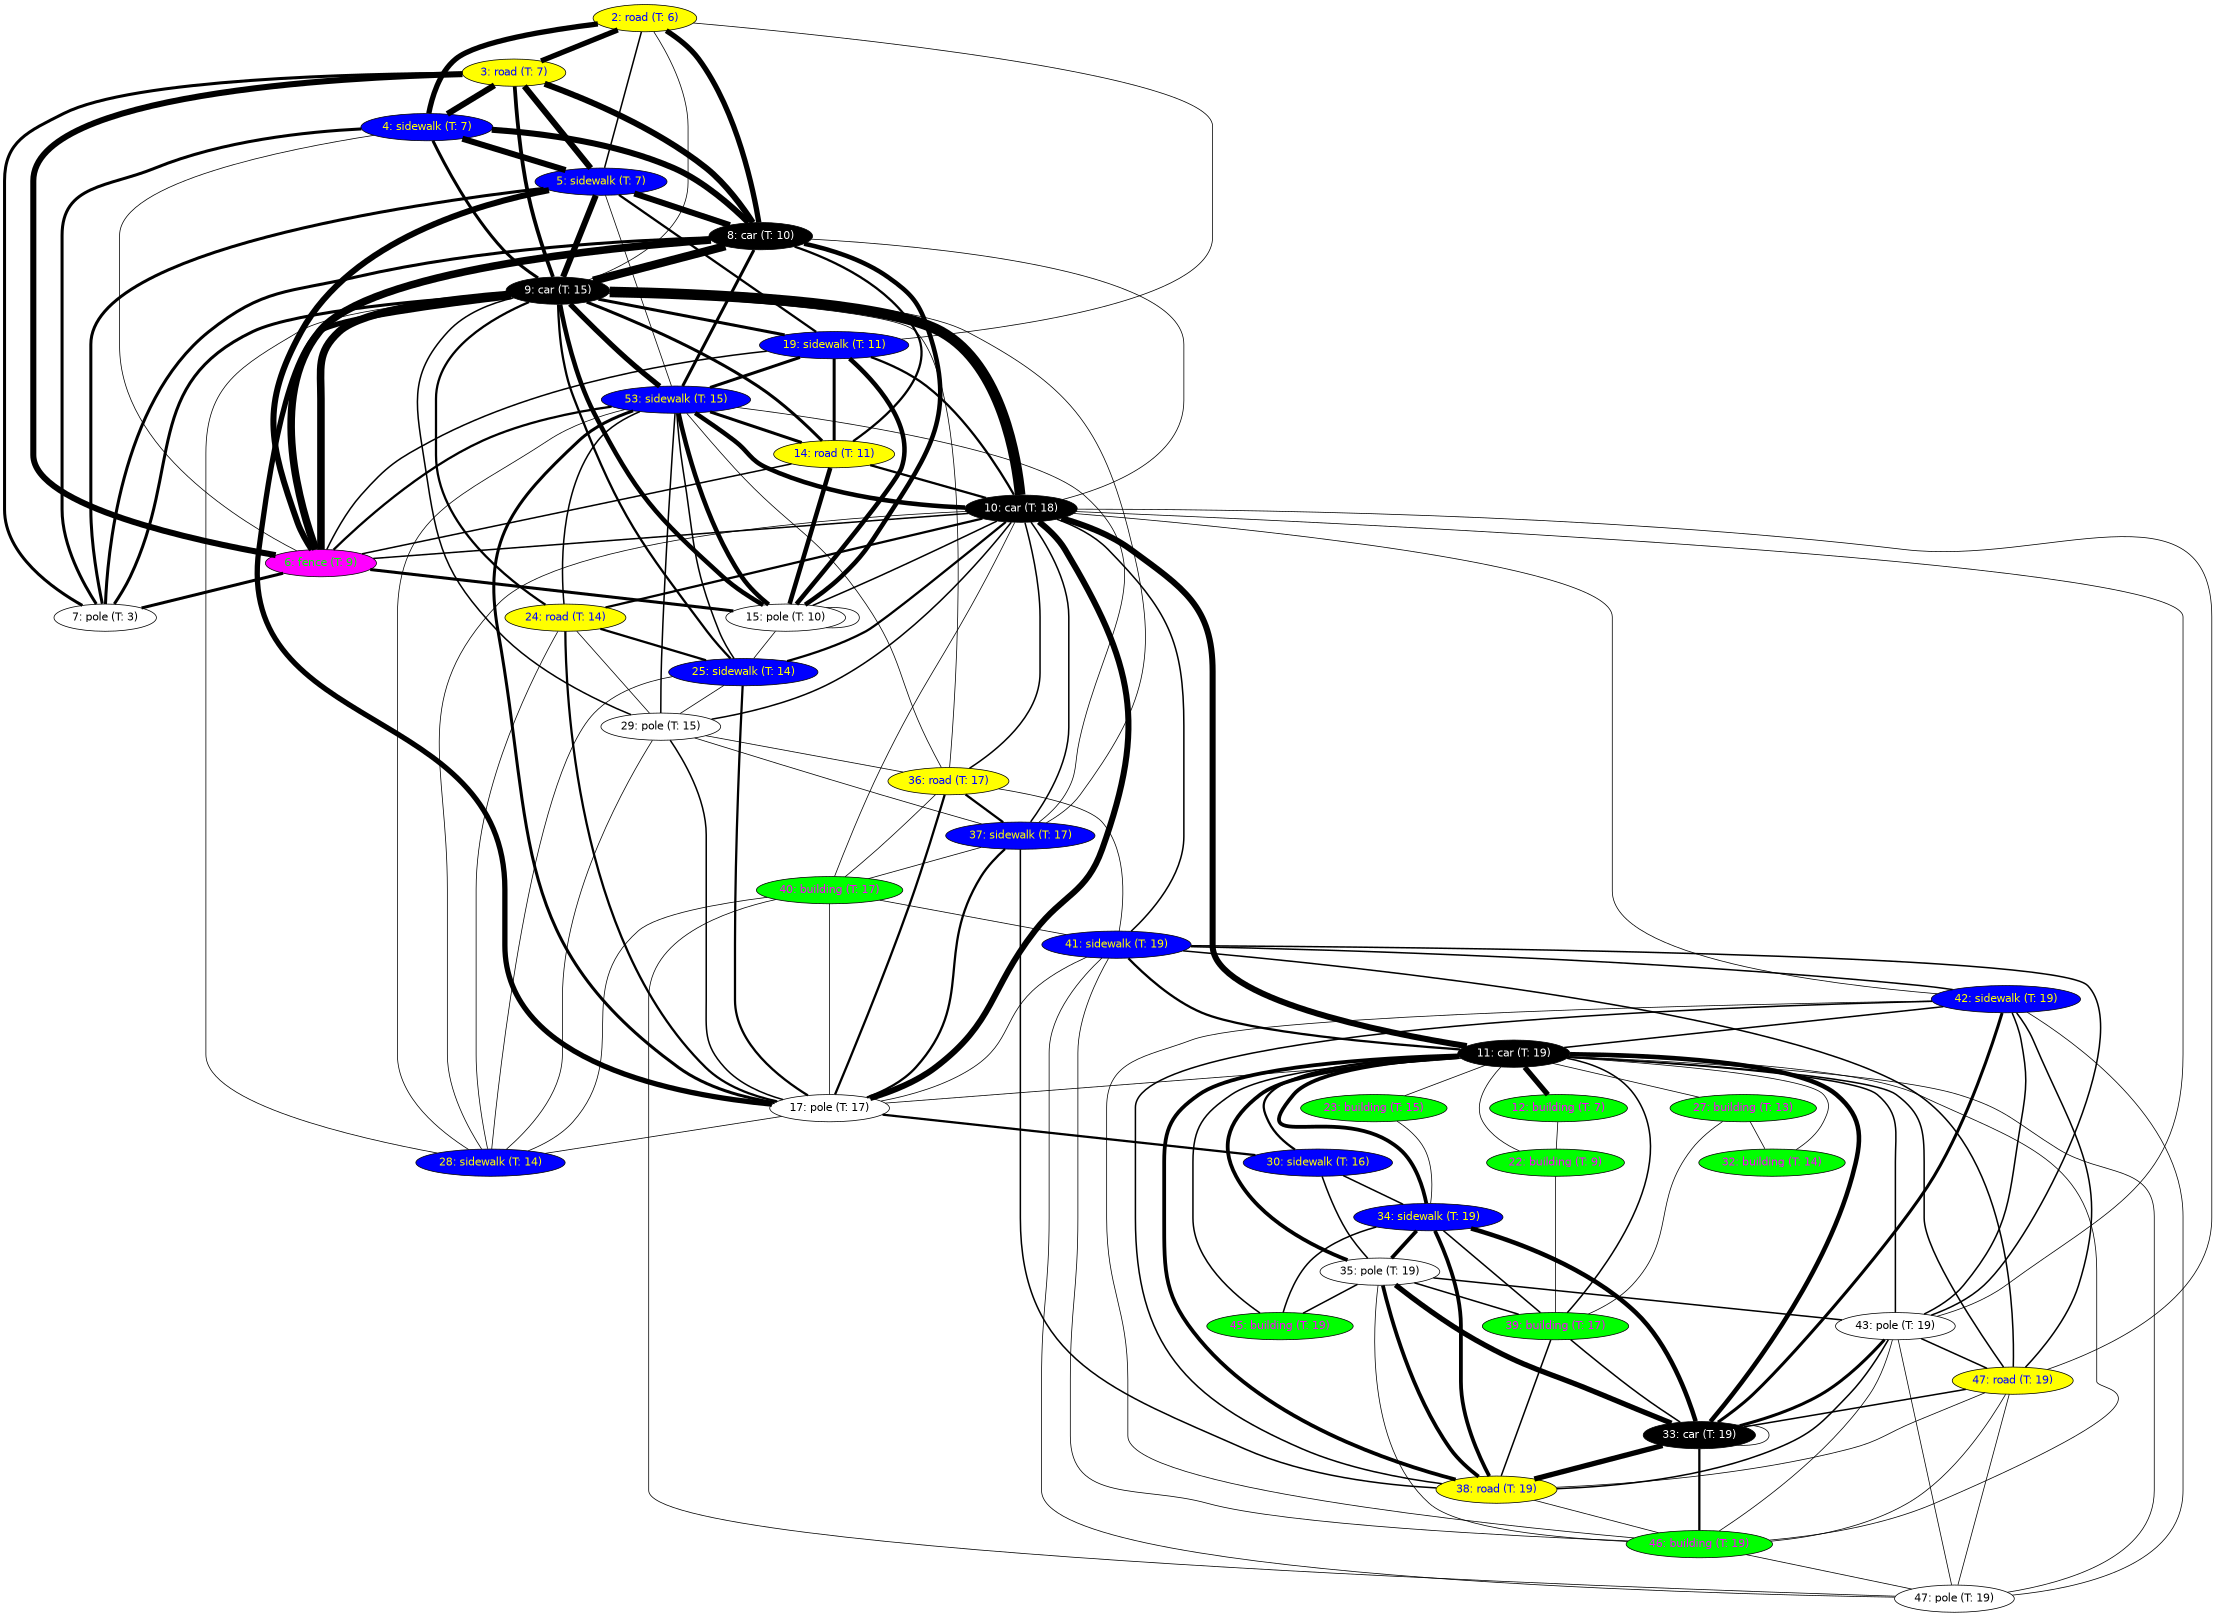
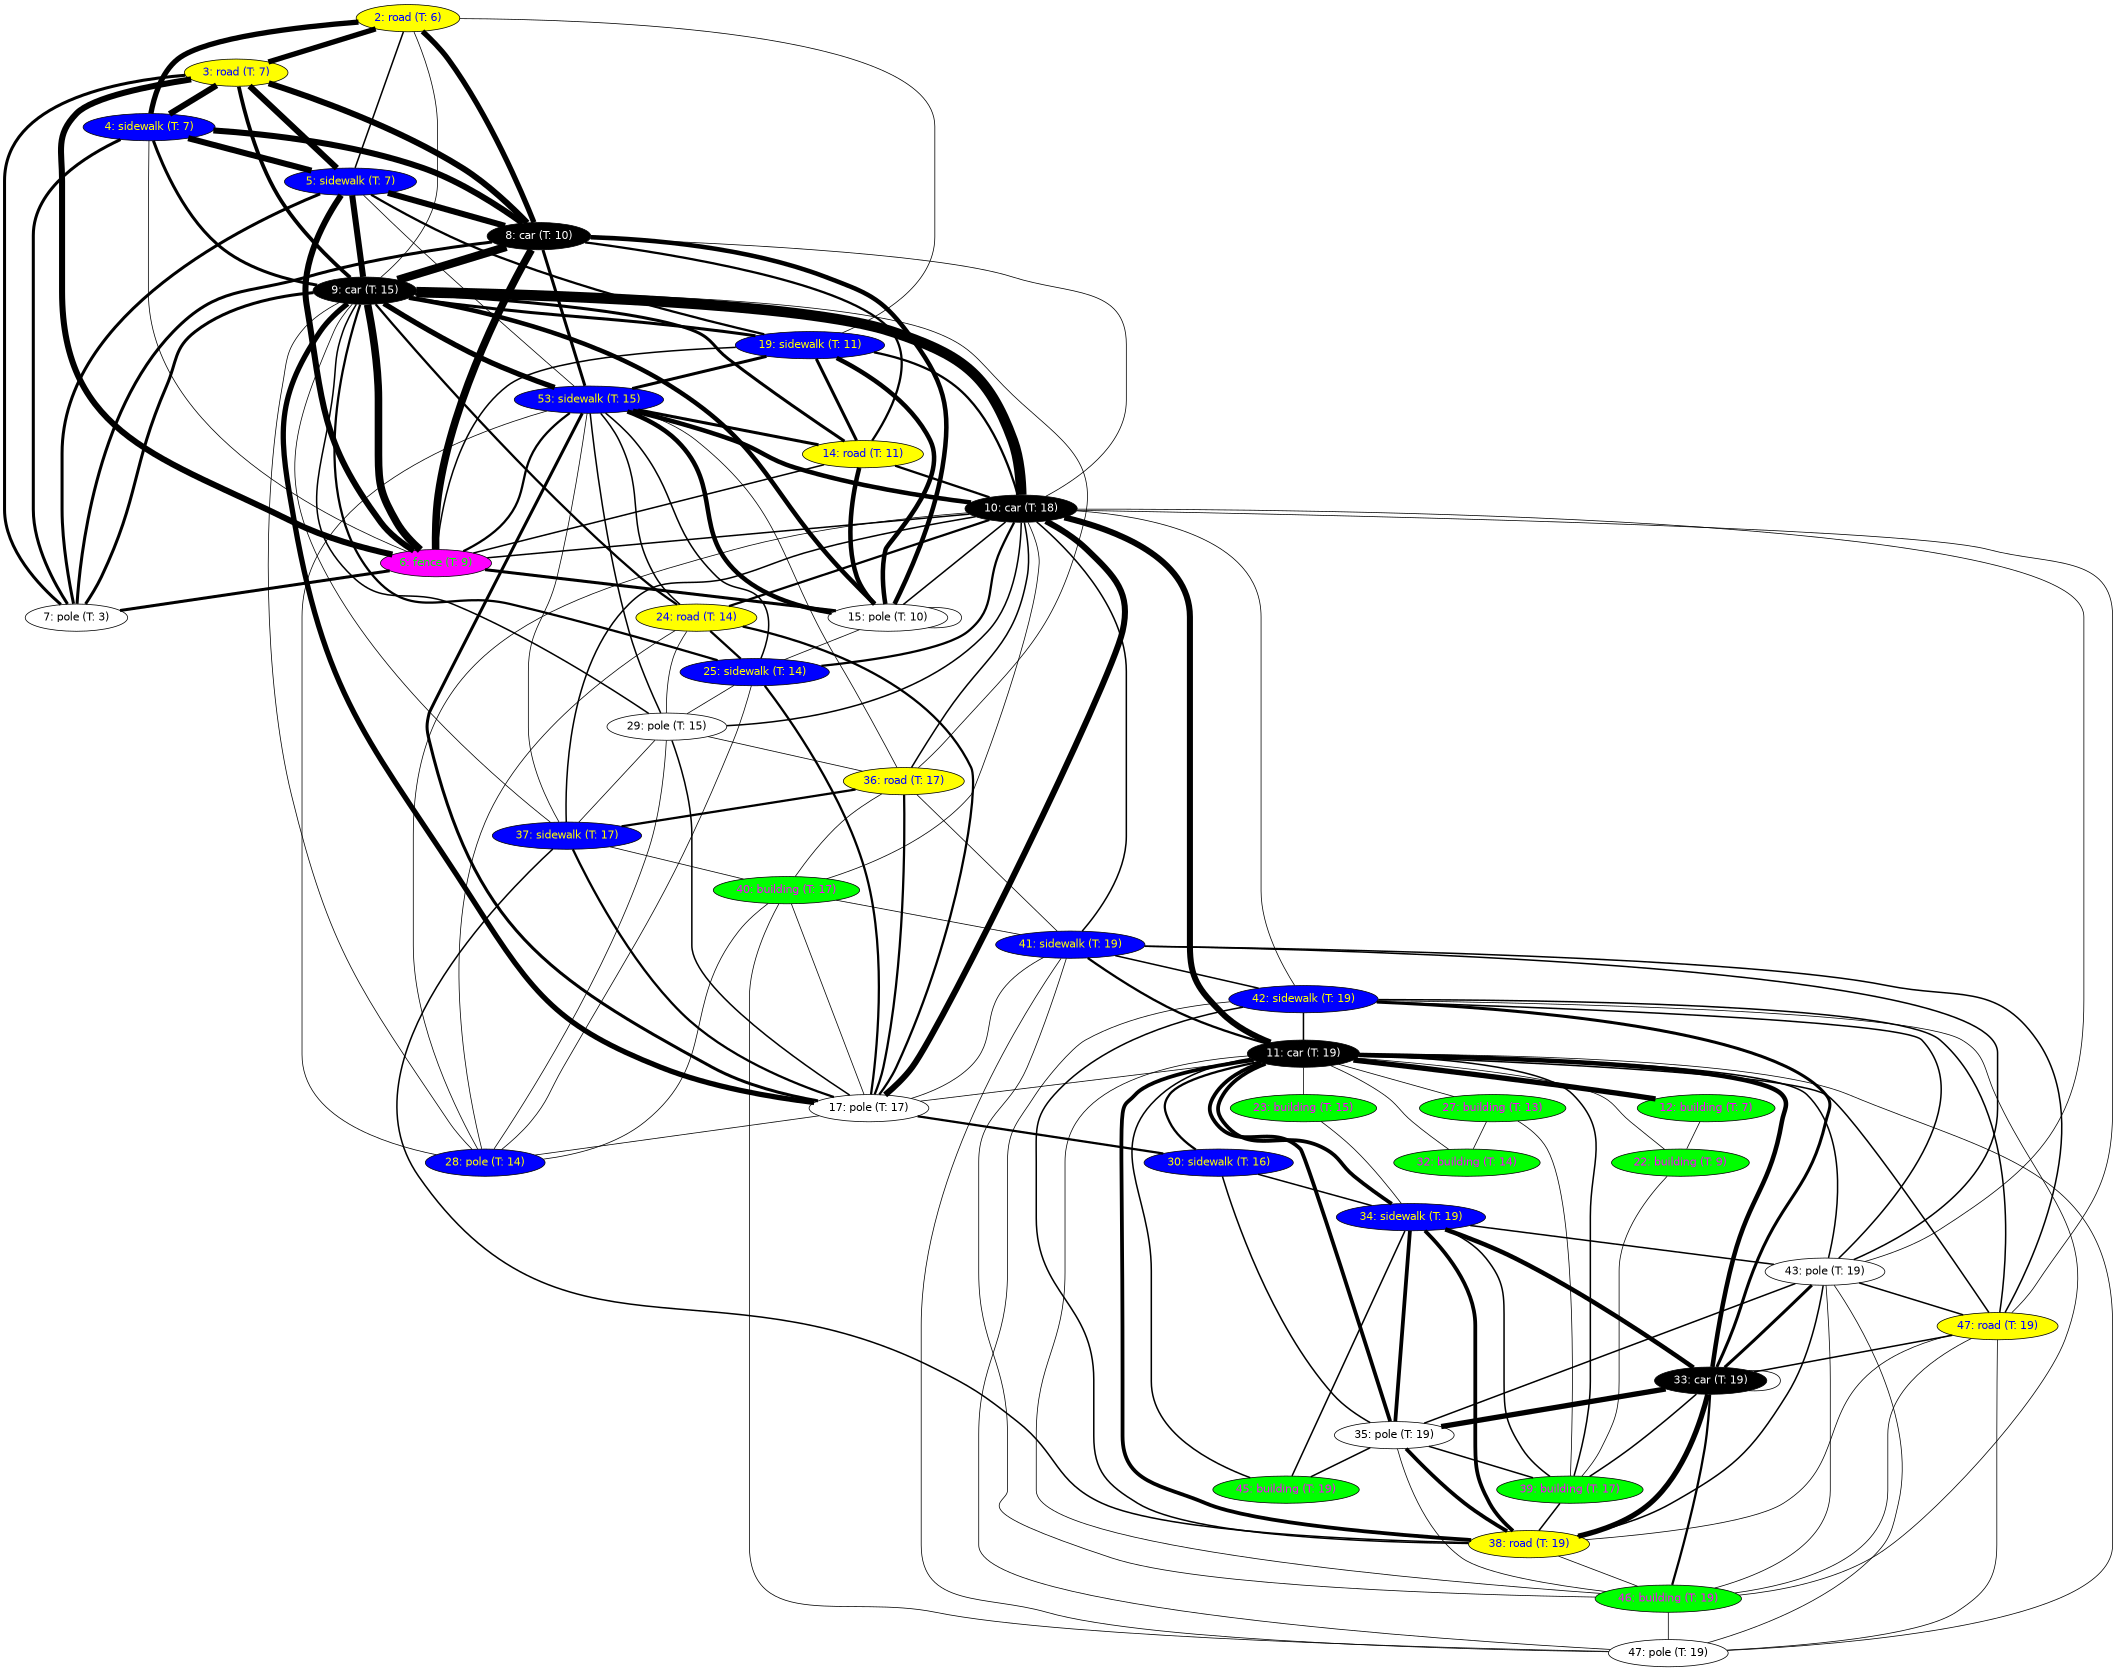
  graph {
    fontname="DejaVu Sans"
    node [fillcolor="#0000ff" fontcolor="#ffff00" fontname="DejaVu Sans" style=filled]
    edge [fontname="DejaVu Sans" penwidth=1]
    n1 [fillcolor="#ffff00" fontcolor="#0000ff" label="2: road (T: 6)"]
    n2 [fillcolor="#ffff00" fontcolor="#0000ff" label="3: road (T: 7)"]
    n3 [label="4: sidewalk (T: 7)"]
    n4 [label="5: sidewalk (T: 7)"]
    n5 [fillcolor="#000000" fontcolor="#ffffff" label="8: car (T: 10)"]
    n6 [fillcolor="#000000" fontcolor="#ffffff" label="9: car (T: 15)"]
    n7 [label="19: sidewalk (T: 11)"]
    n8 [fillcolor="#ff00ff" fontcolor="#00ff00" label="6: fence (T: 9)"]
    n9 [fillcolor="#ffffff" fontcolor="#000000" label="7: pole (T: 3)"]
    n10 [label="53: sidewalk (T: 15)"]
    n11 [fillcolor="#ffff00" fontcolor="#0000ff" label="14: road (T: 11)"]
    n12 [fillcolor="#ffffff" fontcolor="#000000" label="15: pole (T: 10)"]
    n13 [fillcolor="#000000" fontcolor="#ffffff" label="10: car (T: 18)"]
    n14 [fillcolor="#ffffff" fontcolor="#000000" label="17: pole (T: 17)"]
    n15 [fillcolor="#ffff00" fontcolor="#0000ff" label="24: road (T: 14)"]
    n16 [label="25: sidewalk (T: 14)"]
-   n17 [label="28: sidewalk (T: 14)"]
+   n17 [label="28: pole (T: 14)"]
    n18 [fillcolor="#ffffff" fontcolor="#000000" label="29: pole (T: 15)"]
    n19 [fillcolor="#ffff00" fontcolor="#0000ff" label="36: road (T: 17)"]
    n20 [label="37: sidewalk (T: 17)"]
    n21 [fillcolor="#000000" fontcolor="#ffffff" label="11: car (T: 19)"]
    n22 [fillcolor="#00ff00" fontcolor="#ff00ff" label="40: building (T: 17)"]
    n23 [label="41: sidewalk (T: 19)"]
    n24 [label="42: sidewalk (T: 19)"]
    n25 [fillcolor="#ffffff" fontcolor="#000000" label="43: pole (T: 19)"]
    n26 [fillcolor="#ffff00" fontcolor="#0000ff" label="47: road (T: 19)"]
    n27 [label="30: sidewalk (T: 16)"]
    n28 [fillcolor="#00ff00" fontcolor="#ff00ff" label="12: building (T: 7)"]
    n29 [fillcolor="#00ff00" fontcolor="#ff00ff" label="22: building (T: 9)"]
    n30 [fillcolor="#00ff00" fontcolor="#ff00ff" label="23: building (T: 15)"]
    n31 [fillcolor="#00ff00" fontcolor="#ff00ff" label="27: building (T: 13)"]
    n32 [fillcolor="#00ff00" fontcolor="#ff00ff" label="32: building (T: 14)"]
    n33 [fillcolor="#000000" fontcolor="#ffffff" label="33: car (T: 19)"]
    n34 [label="34: sidewalk (T: 19)"]
    n35 [fillcolor="#ffffff" fontcolor="#000000" label="35: pole (T: 19)"]
    n36 [fillcolor="#ffff00" fontcolor="#0000ff" label="38: road (T: 19)"]
    n37 [fillcolor="#00ff00" fontcolor="#ff00ff" label="39: building (T: 17)"]
    n38 [fillcolor="#00ff00" fontcolor="#ff00ff" label="45: building (T: 19)"]
    n39 [fillcolor="#00ff00" fontcolor="#ff00ff" label="46: building (T: 19)"]
    n40 [fillcolor="#ffffff" fontcolor="#000000" label="47: pole (T: 19)"]
    n1 -- n2 [penwidth=7]
    n1 -- n3 [penwidth=7]
    n1 -- n4 [penwidth=2]
    n1 -- n5 [penwidth=7]
    n1 -- n6
    n1 -- n7
    n2 -- n3 [penwidth=8]
    n2 -- n4 [penwidth=8]
    n2 -- n5 [penwidth=8]
    n2 -- n6 [penwidth=5]
    n2 -- n8 [penwidth=8]
    n2 -- n9 [penwidth=4]
    n3 -- n4 [penwidth=8]
    n3 -- n5 [penwidth=8]
    n3 -- n6 [penwidth=4]
    n3 -- n8
    n3 -- n9 [penwidth=4]
    n4 -- n5 [penwidth=8]
    n4 -- n6 [penwidth=8]
    n4 -- n7 [penwidth=3]
    n4 -- n8 [penwidth=8]
    n4 -- n9 [penwidth=4]
    n4 -- n10
    n5 -- n6 [penwidth=11]
    n5 -- n10 [penwidth=4]
    n5 -- n11 [penwidth=3]
    n5 -- n12 [penwidth=6]
    n5 -- n13
    n6 -- n7 [penwidth=4]
    n6 -- n10 [penwidth=7]
    n6 -- n11 [penwidth=4]
    n6 -- n12 [penwidth=6]
    n6 -- n13 [penwidth=14]
    n6 -- n14 [penwidth=7]
    n6 -- n15 [penwidth=3]
    n6 -- n16 [penwidth=3]
    n6 -- n17
    n6 -- n18 [penwidth=2]
    n6 -- n19
    n6 -- n20
    n7 -- n10 [penwidth=4]
    n7 -- n13 [penwidth=3]
    n8 -- n5 [penwidth=10]
    n8 -- n6 [penwidth=10]
    n8 -- n7 [penwidth=2]
    n8 -- n9 [penwidth=4]
    n8 -- n10 [penwidth=3]
    n8 -- n11 [penwidth=2]
    n8 -- n12 [penwidth=4]
    n9 -- n5 [penwidth=4]
    n9 -- n6 [penwidth=4]
    n10 -- n11 [penwidth=4]
    n10 -- n12 [penwidth=6]
    n10 -- n14 [penwidth=4]
    n10 -- n17
    n10 -- n18 [penwidth=2]
    n10 -- n19
    n10 -- n20
    n11 -- n7 [penwidth=4]
    n11 -- n12 [penwidth=6]
    n11 -- n13 [penwidth=3]
    n12 -- n7 [penwidth=6]
    n12 -- n12
    n12 -- n13 [penwidth=2]
    n12 -- n16
    n13 -- n8 [penwidth=2]
    n13 -- n10 [penwidth=6]
    n13 -- n14 [penwidth=8]
    n13 -- n15 [penwidth=3]
    n13 -- n16 [penwidth=3]
    n13 -- n17
    n13 -- n18 [penwidth=2]
    n13 -- n19 [penwidth=2]
    n13 -- n20 [penwidth=2]
    n13 -- n21 [penwidth=8]
    n13 -- n22
    n13 -- n23 [penwidth=2]
    n13 -- n24
    n13 -- n25
    n13 -- n26
    n14 -- n17
    n14 -- n18 [penwidth=2]
    n14 -- n19 [penwidth=3]
    n14 -- n20 [penwidth=3]
    n14 -- n22
    n14 -- n23
    n14 -- n27 [penwidth=3]
    n15 -- n10 [penwidth=2]
    n15 -- n14 [penwidth=3]
    n15 -- n16 [penwidth=3]
    n15 -- n17
    n15 -- n18
    n16 -- n10 [penwidth=2]
    n16 -- n14 [penwidth=3]
    n16 -- n17
    n16 -- n18
    n17 -- n18
    n17 -- n22
    n18 -- n19
    n18 -- n20
    n19 -- n20 [penwidth=3]
    n19 -- n22
    n19 -- n23
    n20 -- n22
    n21 -- n14
    n21 -- n23 [penwidth=3]
    n21 -- n25 [penwidth=2]
    n21 -- n27 [penwidth=3]
    n21 -- n28 [penwidth=7]
    n21 -- n29
    n21 -- n30
    n21 -- n31
    n21 -- n32
    n21 -- n33 [penwidth=6]
    n21 -- n34 [penwidth=5]
    n21 -- n35 [penwidth=5]
    n21 -- n36 [penwidth=5]
    n21 -- n37 [penwidth=2]
    n21 -- n38 [penwidth=2]
    n21 -- n39
    n21 -- n40
    n22 -- n23
    n22 -- n40
    n23 -- n24 [penwidth=2]
    n23 -- n25 [penwidth=2]
    n23 -- n26 [penwidth=2]
    n23 -- n39
    n23 -- n40
    n24 -- n21 [penwidth=2]
    n24 -- n25 [penwidth=2]
    n24 -- n26 [penwidth=2]
    n24 -- n39
    n24 -- n40
    n25 -- n26 [penwidth=2]
    n25 -- n39
    n25 -- n40
    n26 -- n21 [penwidth=2]
    n26 -- n33 [penwidth=2]
    n26 -- n39
    n26 -- n40
    n27 -- n34 [penwidth=2]
    n27 -- n35 [penwidth=2]
    n28 -- n29
    n29 -- n37
    n30 -- n34
    n31 -- n32
    n31 -- n37
    n33 -- n24 [penwidth=4]
    n33 -- n25 [penwidth=4]
    n33 -- n33
    n33 -- n34 [penwidth=6]
    n33 -- n35 [penwidth=7]
    n33 -- n36 [penwidth=7]
    n33 -- n39 [penwidth=3]
+   n34 -- n25 [penwidth=2]
    n34 -- n35 [penwidth=5]
    n34 -- n36 [penwidth=5]
    n34 -- n37 [penwidth=2]
    n34 -- n38 [penwidth=2]
    n35 -- n25 [penwidth=2]
    n35 -- n36 [penwidth=5]
    n35 -- n37 [penwidth=2]
    n35 -- n38 [penwidth=2]
    n35 -- n39
    n36 -- n20 [penwidth=2]
    n36 -- n24 [penwidth=2]
    n36 -- n25 [penwidth=2]
    n36 -- n26
    n36 -- n39
    n37 -- n33 [penwidth=2]
    n37 -- n36 [penwidth=2]
    n39 -- n40
  }
